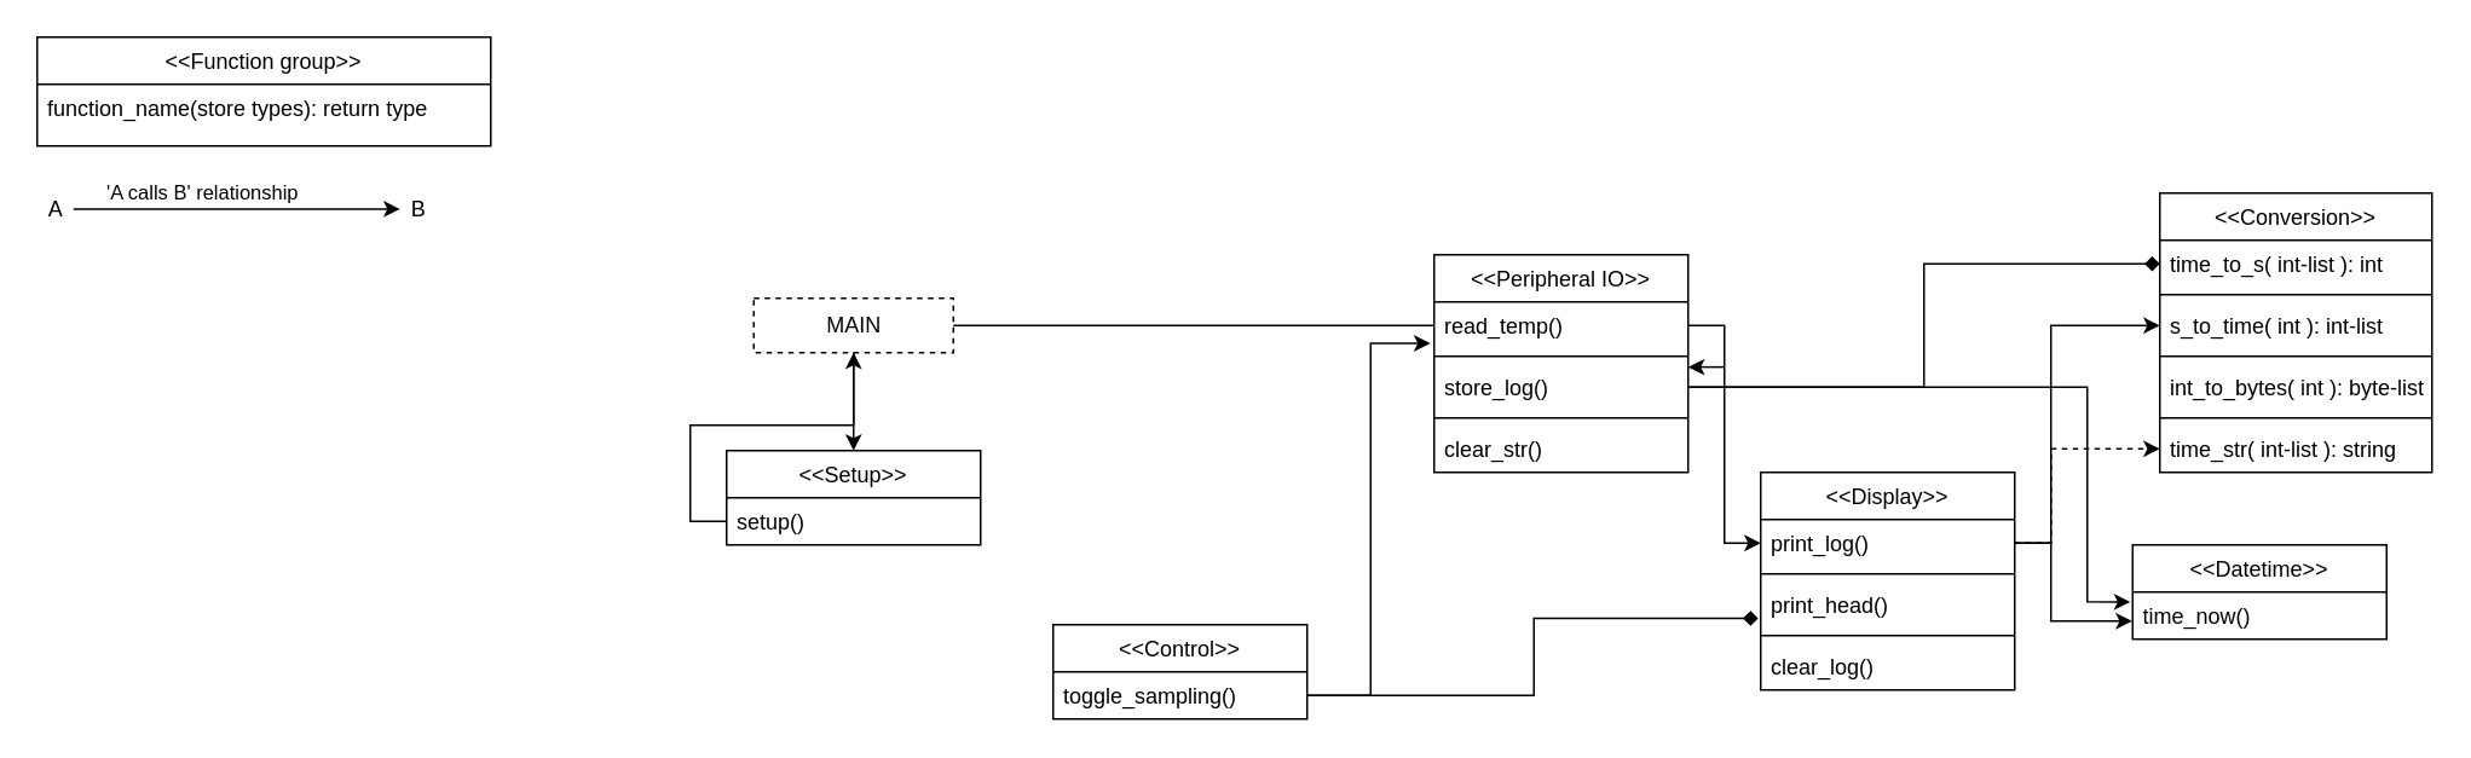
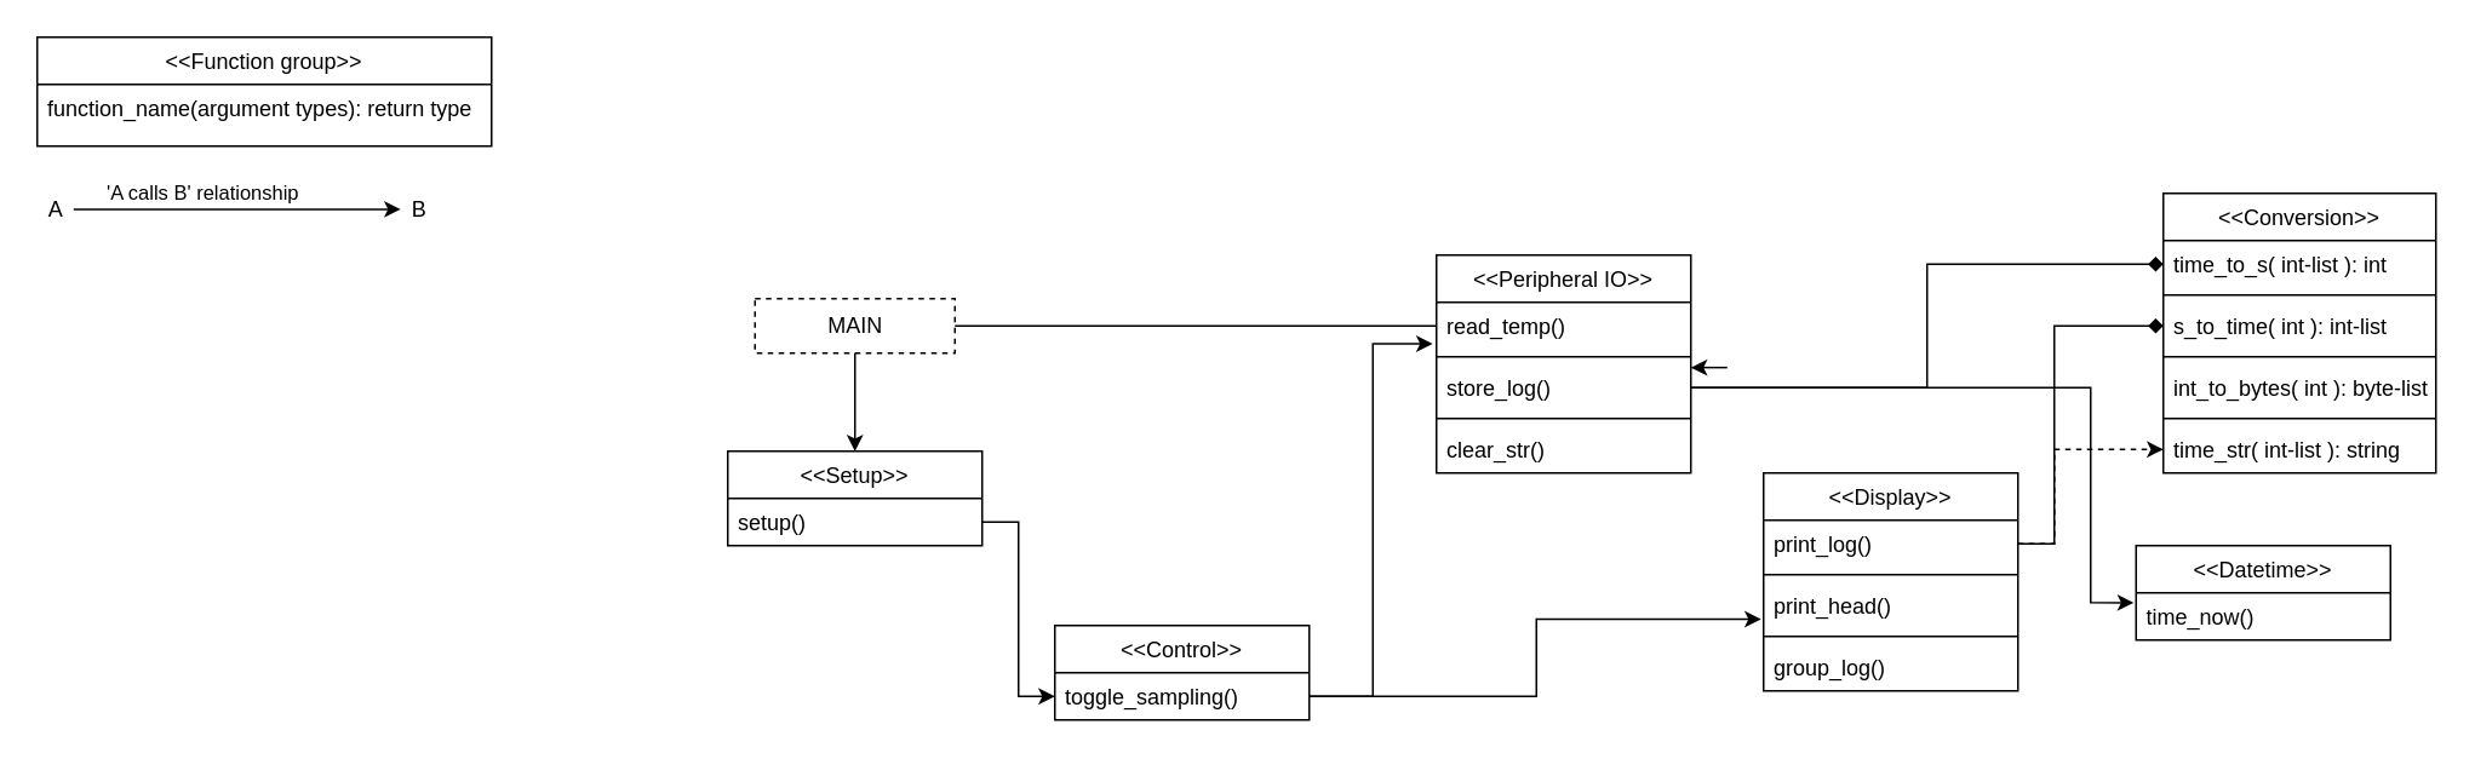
  <mxCell id="0" />
  <mxCell id="1" parent="0" />
  <mxCell id="2" value="&lt;&lt;Function group&gt;&gt;" style="swimlane;fontStyle=0;childLayout=stackLayout;horizontal=1;startSize=26;fillColor=none;horizontalStack=0;resizeParent=1;resizeParentMax=0;resizeLast=0;collapsible=1;marginBottom=0;" vertex="1" parent="1"><mxGeometry x="20" y="20" width="250" height="60" as="geometry" /></mxCell>
- <mxCell id="3" value="function_name(store types): return type " style="text;strokeColor=none;fillColor=none;align=left;verticalAlign=top;spacingLeft=4;spacingRight=4;overflow=hidden;rotatable=0;points=[[0,0.5],[1,0.5]];portConstraint=eastwest;" vertex="1" parent="2"><mxGeometry y="26" width="250" height="34" as="geometry" /></mxCell>
+ <mxCell id="3" value="function_name(argument types): return type " style="text;strokeColor=none;fillColor=none;align=left;verticalAlign=top;spacingLeft=4;spacingRight=4;overflow=hidden;rotatable=0;points=[[0,0.5],[1,0.5]];portConstraint=eastwest;" vertex="1" parent="2"><mxGeometry y="26" width="250" height="34" as="geometry" /></mxCell>
  <mxCell id="4" value="" style="endArrow=classic;html=1;endFill=1;" edge="1" parent="1"><mxGeometry width="50" height="50" relative="1" as="geometry"><mxPoint x="40" y="114.76" as="sourcePoint" /><mxPoint x="220" y="114.76" as="targetPoint" /></mxGeometry></mxCell>
  <mxCell id="5" value="'A calls B' relationship" style="edgeLabel;html=1;align=center;verticalAlign=middle;resizable=0;points=[];" vertex="1" connectable="0" parent="4"><mxGeometry x="0.31" y="-1" relative="1" as="geometry"><mxPoint x="-48.0" y="-10.76" as="offset" /></mxGeometry></mxCell>
  <mxCell id="6" value="&lt;&lt;Setup&gt;&gt;" style="swimlane;fontStyle=0;childLayout=stackLayout;horizontal=1;startSize=26;fillColor=none;horizontalStack=0;resizeParent=1;resizeParentMax=0;resizeLast=0;collapsible=1;marginBottom=0;" vertex="1" parent="1"><mxGeometry x="400" y="248" width="140" height="52" as="geometry" /></mxCell>
  <mxCell id="7" value="setup()" style="text;strokeColor=none;fillColor=none;align=left;verticalAlign=top;spacingLeft=4;spacingRight=4;overflow=hidden;rotatable=0;points=[[0,0.5],[1,0.5]];portConstraint=eastwest;" vertex="1" parent="6"><mxGeometry y="26" width="140" height="26" as="geometry" /></mxCell>
  <mxCell id="8" value="&lt;&lt;Peripheral IO&gt;&gt;" style="swimlane;fontStyle=0;childLayout=stackLayout;horizontal=1;startSize=26;fillColor=none;horizontalStack=0;resizeParent=1;resizeParentMax=0;resizeLast=0;collapsible=1;marginBottom=0;" vertex="1" parent="1"><mxGeometry x="790" y="140" width="140" height="120" as="geometry"><mxRectangle x="610" y="180" width="130" height="26" as="alternateBounds" /></mxGeometry></mxCell>
  <mxCell id="9" value="read_temp()" style="text;strokeColor=none;fillColor=none;align=left;verticalAlign=top;spacingLeft=4;spacingRight=4;overflow=hidden;rotatable=0;points=[[0,0.5],[1,0.5]];portConstraint=eastwest;" vertex="1" parent="8"><mxGeometry y="26" width="140" height="26" as="geometry" /></mxCell>
  <mxCell id="10" value="" style="line;strokeWidth=1;fillColor=none;align=left;verticalAlign=middle;spacingTop=-1;spacingLeft=3;spacingRight=3;rotatable=0;labelPosition=right;points=[];portConstraint=eastwest;" vertex="1" parent="8"><mxGeometry y="52" width="140" height="8" as="geometry" /></mxCell>
  <mxCell id="11" value="store_log()" style="text;strokeColor=none;fillColor=none;align=left;verticalAlign=top;spacingLeft=4;spacingRight=4;overflow=hidden;rotatable=0;points=[[0,0.5],[1,0.5]];portConstraint=eastwest;" vertex="1" parent="8"><mxGeometry y="60" width="140" height="26" as="geometry" /></mxCell>
  <mxCell id="12" value="" style="line;strokeWidth=1;fillColor=none;align=left;verticalAlign=middle;spacingTop=-1;spacingLeft=3;spacingRight=3;rotatable=0;labelPosition=right;points=[];portConstraint=eastwest;" vertex="1" parent="8"><mxGeometry y="86" width="140" height="8" as="geometry" /></mxCell>
  <mxCell id="13" value="clear_str()" style="text;strokeColor=none;fillColor=none;align=left;verticalAlign=top;spacingLeft=4;spacingRight=4;overflow=hidden;rotatable=0;points=[[0,0.5],[1,0.5]];portConstraint=eastwest;" vertex="1" parent="8"><mxGeometry y="94" width="140" height="26" as="geometry" /></mxCell>
  <mxCell id="14" value="&lt;&lt;Display&gt;&gt;" style="swimlane;fontStyle=0;childLayout=stackLayout;horizontal=1;startSize=26;fillColor=none;horizontalStack=0;resizeParent=1;resizeParentMax=0;resizeLast=0;collapsible=1;marginBottom=0;" vertex="1" parent="1"><mxGeometry x="970" y="260" width="140" height="120" as="geometry"><mxRectangle x="610" y="180" width="130" height="26" as="alternateBounds" /></mxGeometry></mxCell>
  <mxCell id="15" value="print_log()" style="text;strokeColor=none;fillColor=none;align=left;verticalAlign=top;spacingLeft=4;spacingRight=4;overflow=hidden;rotatable=0;points=[[0,0.5],[1,0.5]];portConstraint=eastwest;" vertex="1" parent="14"><mxGeometry y="26" width="140" height="26" as="geometry" /></mxCell>
  <mxCell id="16" value="" style="line;strokeWidth=1;fillColor=none;align=left;verticalAlign=middle;spacingTop=-1;spacingLeft=3;spacingRight=3;rotatable=0;labelPosition=right;points=[];portConstraint=eastwest;" vertex="1" parent="14"><mxGeometry y="52" width="140" height="8" as="geometry" /></mxCell>
  <mxCell id="17" value="print_head()" style="text;strokeColor=none;fillColor=none;align=left;verticalAlign=top;spacingLeft=4;spacingRight=4;overflow=hidden;rotatable=0;points=[[0,0.5],[1,0.5]];portConstraint=eastwest;" vertex="1" parent="14"><mxGeometry y="60" width="140" height="26" as="geometry" /></mxCell>
  <mxCell id="18" value="" style="line;strokeWidth=1;fillColor=none;align=left;verticalAlign=middle;spacingTop=-1;spacingLeft=3;spacingRight=3;rotatable=0;labelPosition=right;points=[];portConstraint=eastwest;" vertex="1" parent="14"><mxGeometry y="86" width="140" height="8" as="geometry" /></mxCell>
- <mxCell id="19" value="clear_log()" style="text;strokeColor=none;fillColor=none;align=left;verticalAlign=top;spacingLeft=4;spacingRight=4;overflow=hidden;rotatable=0;points=[[0,0.5],[1,0.5]];portConstraint=eastwest;" vertex="1" parent="14"><mxGeometry y="94" width="140" height="26" as="geometry" /></mxCell>
+ <mxCell id="19" value="group_log()" style="text;strokeColor=none;fillColor=none;align=left;verticalAlign=top;spacingLeft=4;spacingRight=4;overflow=hidden;rotatable=0;points=[[0,0.5],[1,0.5]];portConstraint=eastwest;" vertex="1" parent="14"><mxGeometry y="94" width="140" height="26" as="geometry" /></mxCell>
  <mxCell id="20" value="&lt;&lt;Control&gt;&gt;" style="swimlane;fontStyle=0;childLayout=stackLayout;horizontal=1;startSize=26;fillColor=none;horizontalStack=0;resizeParent=1;resizeParentMax=0;resizeLast=0;collapsible=1;marginBottom=0;" vertex="1" parent="1"><mxGeometry x="580" y="344" width="140" height="52" as="geometry"><mxRectangle x="610" y="180" width="130" height="26" as="alternateBounds" /></mxGeometry></mxCell>
  <mxCell id="21" value="toggle_sampling()" style="text;strokeColor=none;fillColor=none;align=left;verticalAlign=top;spacingLeft=4;spacingRight=4;overflow=hidden;rotatable=0;points=[[0,0.5],[1,0.5]];portConstraint=eastwest;" vertex="1" parent="20"><mxGeometry y="26" width="140" height="26" as="geometry" /></mxCell>
  <mxCell id="22" value="&lt;&lt;Datetime&gt;&gt;" style="swimlane;fontStyle=0;childLayout=stackLayout;horizontal=1;startSize=26;fillColor=none;horizontalStack=0;resizeParent=1;resizeParentMax=0;resizeLast=0;collapsible=1;marginBottom=0;" vertex="1" parent="1"><mxGeometry x="1175" y="300" width="140" height="52" as="geometry"><mxRectangle x="610" y="180" width="130" height="26" as="alternateBounds" /></mxGeometry></mxCell>
  <mxCell id="23" value="time_now()" style="text;strokeColor=none;fillColor=none;align=left;verticalAlign=top;spacingLeft=4;spacingRight=4;overflow=hidden;rotatable=0;points=[[0,0.5],[1,0.5]];portConstraint=eastwest;" vertex="1" parent="22"><mxGeometry y="26" width="140" height="26" as="geometry" /></mxCell>
  <mxCell id="24" value="&lt;&lt;Conversion&gt;&gt;" style="swimlane;fontStyle=0;childLayout=stackLayout;horizontal=1;startSize=26;fillColor=none;horizontalStack=0;resizeParent=1;resizeParentMax=0;resizeLast=0;collapsible=1;marginBottom=0;" vertex="1" parent="1"><mxGeometry x="1190" y="106" width="150" height="154" as="geometry"><mxRectangle x="610" y="180" width="130" height="26" as="alternateBounds" /></mxGeometry></mxCell>
  <mxCell id="25" value="time_to_s( int-list ): int" style="text;strokeColor=none;fillColor=none;align=left;verticalAlign=top;spacingLeft=4;spacingRight=4;overflow=hidden;rotatable=0;points=[[0,0.5],[1,0.5]];portConstraint=eastwest;" vertex="1" parent="24"><mxGeometry y="26" width="150" height="26" as="geometry" /></mxCell>
  <mxCell id="26" value="" style="line;strokeWidth=1;fillColor=none;align=left;verticalAlign=middle;spacingTop=-1;spacingLeft=3;spacingRight=3;rotatable=0;labelPosition=right;points=[];portConstraint=eastwest;" vertex="1" parent="24"><mxGeometry y="52" width="150" height="8" as="geometry" /></mxCell>
  <mxCell id="27" value="s_to_time( int ): int-list" style="text;strokeColor=none;fillColor=none;align=left;verticalAlign=top;spacingLeft=4;spacingRight=4;overflow=hidden;rotatable=0;points=[[0,0.5],[1,0.5]];portConstraint=eastwest;" vertex="1" parent="24"><mxGeometry y="60" width="150" height="26" as="geometry" /></mxCell>
  <mxCell id="28" value="" style="line;strokeWidth=1;fillColor=none;align=left;verticalAlign=middle;spacingTop=-1;spacingLeft=3;spacingRight=3;rotatable=0;labelPosition=right;points=[];portConstraint=eastwest;" vertex="1" parent="24"><mxGeometry y="86" width="150" height="8" as="geometry" /></mxCell>
  <mxCell id="29" value="int_to_bytes( int ): byte-list" style="text;strokeColor=none;fillColor=none;align=left;verticalAlign=top;spacingLeft=4;spacingRight=4;overflow=hidden;rotatable=0;points=[[0,0.5],[1,0.5]];portConstraint=eastwest;" vertex="1" parent="24"><mxGeometry y="94" width="150" height="26" as="geometry" /></mxCell>
  <mxCell id="30" value="" style="line;strokeWidth=1;fillColor=none;align=left;verticalAlign=middle;spacingTop=-1;spacingLeft=3;spacingRight=3;rotatable=0;labelPosition=right;points=[];portConstraint=eastwest;" vertex="1" parent="24"><mxGeometry y="120" width="150" height="8" as="geometry" /></mxCell>
  <mxCell id="31" value="time_str( int-list ): string" style="text;strokeColor=none;fillColor=none;align=left;verticalAlign=top;spacingLeft=4;spacingRight=4;overflow=hidden;rotatable=0;points=[[0,0.5],[1,0.5]];portConstraint=eastwest;" vertex="1" parent="24"><mxGeometry y="128" width="150" height="26" as="geometry" /></mxCell>
  <mxCell id="32" style="edgeStyle=orthogonalEdgeStyle;rounded=0;orthogonalLoop=1;jettySize=auto;html=1;entryX=0.5;entryY=0;entryDx=0;entryDy=0;" edge="1" parent="1" source="34" target="6"><mxGeometry relative="1" as="geometry" /></mxCell>
  <mxCell id="33" style="edgeStyle=orthogonalEdgeStyle;rounded=0;orthogonalLoop=1;jettySize=auto;html=1;entryX=0;entryY=0.5;entryDx=0;entryDy=0;endArrow=none;endFill=1;" edge="1" parent="1" source="34" target="9"><mxGeometry relative="1" as="geometry" /></mxCell>
  <mxCell id="34" value="MAIN" style="html=1;fillColor=none;align=center;dashed=1;" vertex="1" parent="1"><mxGeometry x="415" y="164" width="110" height="30" as="geometry" /></mxCell>
  <mxCell id="35" value="A" style="text;html=1;align=center;verticalAlign=middle;resizable=0;points=[];autosize=1;" vertex="1" parent="1"><mxGeometry x="20" y="105" width="20" height="20" as="geometry" /></mxCell>
  <mxCell id="36" value="B" style="text;html=1;align=center;verticalAlign=middle;resizable=0;points=[];autosize=1;" vertex="1" parent="1"><mxGeometry x="220" y="105" width="20" height="20" as="geometry" /></mxCell>
- <mxCell id="37" style="edgeStyle=orthogonalEdgeStyle;rounded=0;orthogonalLoop=1;jettySize=auto;html=1;entryX=0;entryY=0.5;entryDx=0;entryDy=0;endArrow=classic;endFill=1;" edge="1" parent="1" source="9" target="15"><mxGeometry relative="1" as="geometry" /></mxCell>
  <mxCell id="38" style="edgeStyle=orthogonalEdgeStyle;rounded=0;orthogonalLoop=1;jettySize=auto;html=1;entryX=0;entryY=0.5;entryDx=0;entryDy=0;endArrow=diamond;endFill=1;" edge="1" parent="1" source="11" target="25"><mxGeometry relative="1" as="geometry" /></mxCell>
  <mxCell id="39" style="edgeStyle=orthogonalEdgeStyle;rounded=0;orthogonalLoop=1;jettySize=auto;html=1;entryX=-0.009;entryY=0.209;entryDx=0;entryDy=0;entryPerimeter=0;endArrow=classic;endFill=1;" edge="1" parent="1" source="11" target="23"><mxGeometry relative="1" as="geometry"><Array as="points"><mxPoint x="1150" y="213" /><mxPoint x="1150" y="331" /></Array></mxGeometry></mxCell>
- <mxCell id="40" style="edgeStyle=orthogonalEdgeStyle;rounded=0;orthogonalLoop=1;jettySize=auto;html=1;entryX=-0.002;entryY=0.615;entryDx=0;entryDy=0;entryPerimeter=0;endArrow=classic;endFill=1;" edge="1" parent="1" source="15" target="23"><mxGeometry relative="1" as="geometry"><Array as="points"><mxPoint x="1130" y="299" /><mxPoint x="1130" y="342" /></Array></mxGeometry></mxCell>
- <mxCell id="41" style="edgeStyle=orthogonalEdgeStyle;rounded=0;orthogonalLoop=1;jettySize=auto;html=1;entryX=0;entryY=0.5;entryDx=0;entryDy=0;endArrow=classic;endFill=1;" edge="1" parent="1" source="15" target="27"><mxGeometry relative="1" as="geometry"><Array as="points"><mxPoint x="1130" y="299" /><mxPoint x="1130" y="179" /></Array></mxGeometry></mxCell>
+ <mxCell id="41" style="edgeStyle=orthogonalEdgeStyle;rounded=0;orthogonalLoop=1;jettySize=auto;html=1;entryX=0;entryY=0.5;entryDx=0;entryDy=0;endArrow=diamond;endFill=1;" edge="1" parent="1" source="15" target="27"><mxGeometry relative="1" as="geometry"><Array as="points"><mxPoint x="1130" y="299" /><mxPoint x="1130" y="179" /></Array></mxGeometry></mxCell>
  <mxCell id="42" style="edgeStyle=orthogonalEdgeStyle;rounded=0;orthogonalLoop=1;jettySize=auto;html=1;entryX=0;entryY=0.5;entryDx=0;entryDy=0;endArrow=classic;endFill=1;dashed=1;" edge="1" parent="1" source="15" target="31"><mxGeometry relative="1" as="geometry"><Array as="points"><mxPoint x="1130" y="299" /><mxPoint x="1130" y="247" /></Array></mxGeometry></mxCell>
  <mxCell id="43" style="edgeStyle=orthogonalEdgeStyle;rounded=0;orthogonalLoop=1;jettySize=auto;html=1;entryX=-0.015;entryY=0.878;entryDx=0;entryDy=0;entryPerimeter=0;endArrow=classic;endFill=1;" edge="1" parent="1" source="21" target="9"><mxGeometry relative="1" as="geometry" /></mxCell>
- <mxCell id="44" style="edgeStyle=orthogonalEdgeStyle;rounded=0;orthogonalLoop=1;jettySize=auto;html=1;entryX=-0.01;entryY=0.788;entryDx=0;entryDy=0;entryPerimeter=0;endArrow=diamond;endFill=1;" edge="1" parent="1" source="21" target="17"><mxGeometry relative="1" as="geometry" /></mxCell>
- <mxCell id="45" style="edgeStyle=orthogonalEdgeStyle;rounded=0;orthogonalLoop=1;jettySize=auto;html=1;endArrow=classic;endFill=1;" edge="1" parent="1" source="7" target="34"><mxGeometry relative="1" as="geometry" /></mxCell>
+ <mxCell id="44" style="edgeStyle=orthogonalEdgeStyle;rounded=0;orthogonalLoop=1;jettySize=auto;html=1;entryX=-0.01;entryY=0.788;entryDx=0;entryDy=0;entryPerimeter=0;endArrow=classic;endFill=1;" edge="1" parent="1" source="21" target="17"><mxGeometry relative="1" as="geometry" /></mxCell>
+ <mxCell id="45" style="edgeStyle=orthogonalEdgeStyle;rounded=0;orthogonalLoop=1;jettySize=auto;html=1;entryX=0;entryY=0.5;entryDx=0;entryDy=0;endArrow=classic;endFill=1;" edge="1" parent="1" source="7" target="21"><mxGeometry relative="1" as="geometry" /></mxCell>
  <mxCell id="46" value="" style="endArrow=classic;html=1;" edge="1" parent="1"><mxGeometry width="50" height="50" relative="1" as="geometry"><mxPoint x="950" y="201.92" as="sourcePoint" /><mxPoint x="930" y="201.92" as="targetPoint" /></mxGeometry></mxCell>
